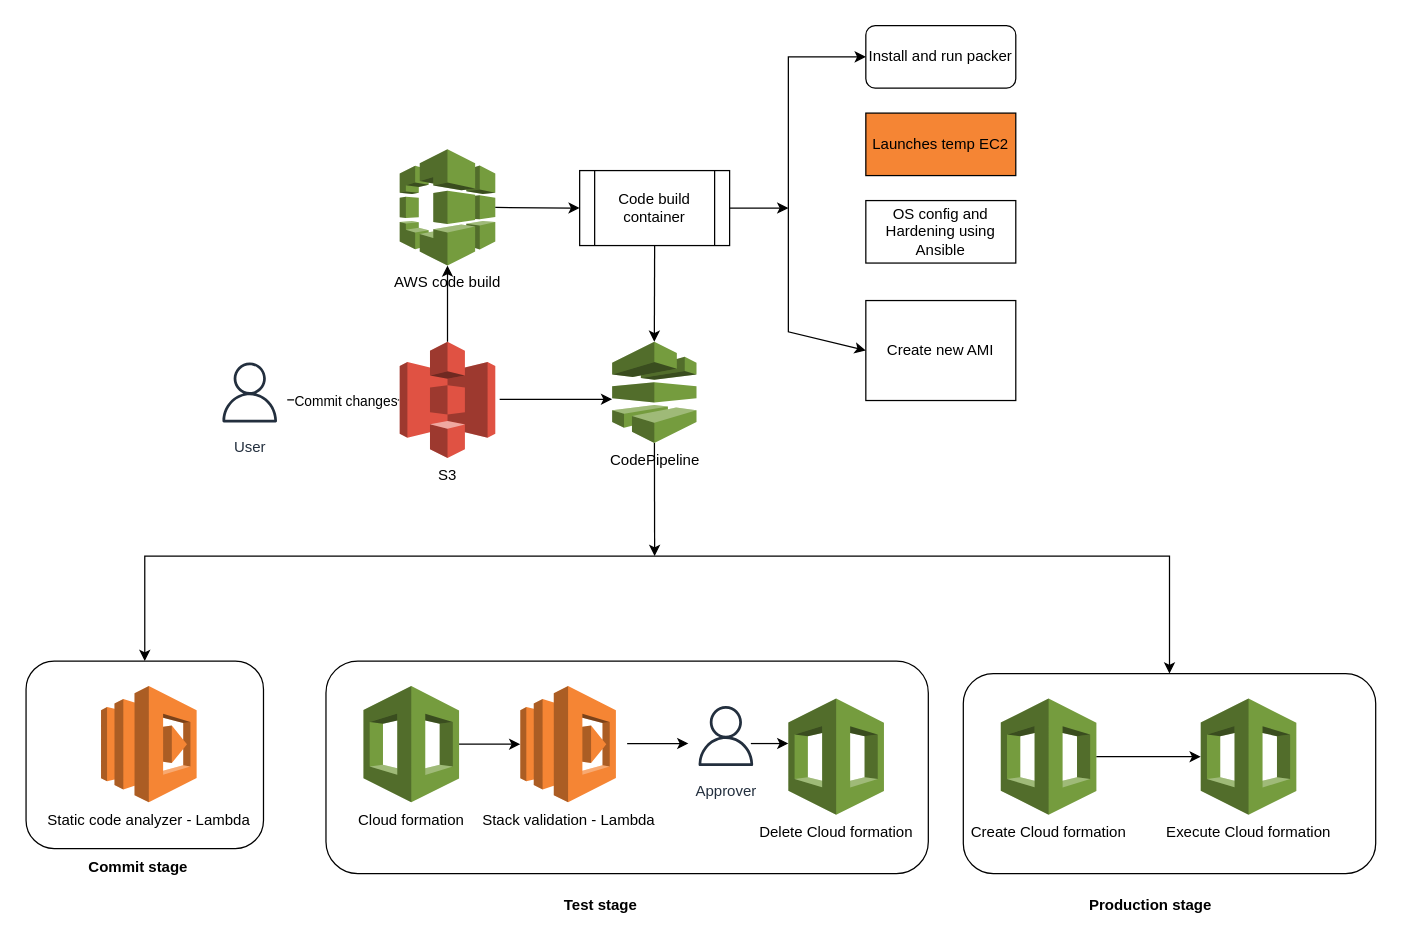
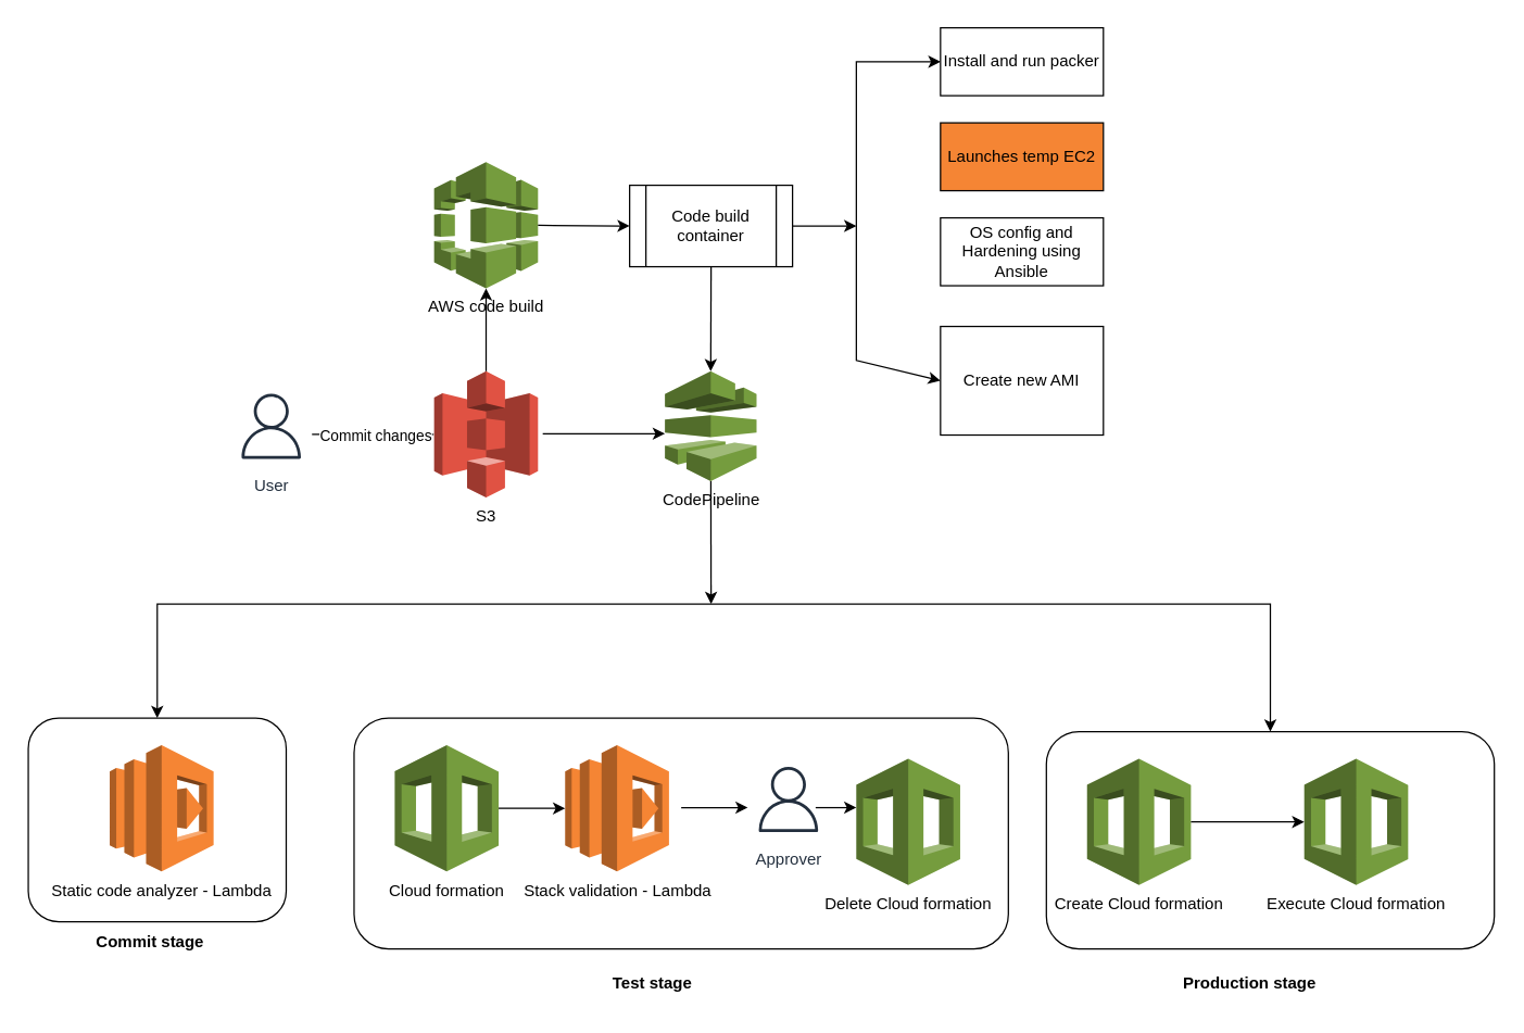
  <mxCell id="0" />
  <mxCell id="1" parent="0" />
  <mxCell id="2" value="" style="rounded=1;whiteSpace=wrap;html=1;" vertex="1" parent="1"><mxGeometry x="770" y="538.5" width="330" height="160" as="geometry" /></mxCell>
  <mxCell id="3" value="" style="rounded=1;whiteSpace=wrap;html=1;" vertex="1" parent="1"><mxGeometry x="260" y="528.5" width="482" height="170" as="geometry" /></mxCell>
  <mxCell id="4" value="" style="rounded=1;whiteSpace=wrap;html=1;" vertex="1" parent="1"><mxGeometry x="20" y="528.5" width="190" height="150" as="geometry" /></mxCell>
  <mxCell id="5" value="CodePipeline" style="outlineConnect=0;dashed=0;verticalLabelPosition=bottom;verticalAlign=top;align=center;html=1;shape=mxgraph.aws3.codepipeline;fillColor=#759C3E;gradientColor=none;" vertex="1" parent="1"><mxGeometry x="489" y="273" width="67.5" height="81" as="geometry" /></mxCell>
  <mxCell id="6" value="User" style="sketch=0;outlineConnect=0;fontColor=#232F3E;gradientColor=none;strokeColor=#232F3E;fillColor=#ffffff;dashed=0;verticalLabelPosition=bottom;verticalAlign=top;align=center;html=1;fontSize=12;fontStyle=0;aspect=fixed;shape=mxgraph.aws4.resourceIcon;resIcon=mxgraph.aws4.user;" vertex="1" parent="1"><mxGeometry x="169" y="283.5" width="60" height="60" as="geometry" /></mxCell>
  <mxCell id="7" value="S3" style="outlineConnect=0;dashed=0;verticalLabelPosition=bottom;verticalAlign=top;align=center;html=1;shape=mxgraph.aws3.s3;fillColor=#E05243;gradientColor=none;" vertex="1" parent="1"><mxGeometry x="319" y="273" width="76.5" height="93" as="geometry" /></mxCell>
  <mxCell id="8" value="Static code analyzer - Lambda" style="outlineConnect=0;dashed=0;verticalLabelPosition=bottom;verticalAlign=top;align=center;html=1;shape=mxgraph.aws3.lambda;fillColor=#F58534;gradientColor=none;" vertex="1" parent="1"><mxGeometry x="80" y="548.5" width="76.5" height="93" as="geometry" /></mxCell>
  <mxCell id="9" value="Cloud formation" style="outlineConnect=0;dashed=0;verticalLabelPosition=bottom;verticalAlign=top;align=center;html=1;shape=mxgraph.aws3.cloudformation;fillColor=#759C3E;gradientColor=none;" vertex="1" parent="1"><mxGeometry x="290" y="548.5" width="76.5" height="93" as="geometry" /></mxCell>
  <mxCell id="10" value="Stack validation - Lambda" style="outlineConnect=0;dashed=0;verticalLabelPosition=bottom;verticalAlign=top;align=center;html=1;shape=mxgraph.aws3.lambda;fillColor=#F58534;gradientColor=none;" vertex="1" parent="1"><mxGeometry x="415.5" y="548.5" width="76.5" height="93" as="geometry" /></mxCell>
  <mxCell id="11" value="Approver" style="sketch=0;outlineConnect=0;fontColor=#232F3E;gradientColor=none;strokeColor=#232F3E;fillColor=#ffffff;dashed=0;verticalLabelPosition=bottom;verticalAlign=top;align=center;html=1;fontSize=12;fontStyle=0;aspect=fixed;shape=mxgraph.aws4.resourceIcon;resIcon=mxgraph.aws4.user;" vertex="1" parent="1"><mxGeometry x="550" y="558.5" width="60" height="60" as="geometry" /></mxCell>
  <mxCell id="12" value="Delete Cloud formation" style="outlineConnect=0;dashed=0;verticalLabelPosition=bottom;verticalAlign=top;align=center;html=1;shape=mxgraph.aws3.cloudformation;fillColor=#759C3E;gradientColor=none;" vertex="1" parent="1"><mxGeometry x="630" y="558.5" width="76.5" height="93" as="geometry" /></mxCell>
  <mxCell id="13" value="Create Cloud formation" style="outlineConnect=0;dashed=0;verticalLabelPosition=bottom;verticalAlign=top;align=center;html=1;shape=mxgraph.aws3.cloudformation;fillColor=#759C3E;gradientColor=none;" vertex="1" parent="1"><mxGeometry x="800" y="558.5" width="76.5" height="93" as="geometry" /></mxCell>
  <mxCell id="14" value="Execute Cloud formation" style="outlineConnect=0;dashed=0;verticalLabelPosition=bottom;verticalAlign=top;align=center;html=1;shape=mxgraph.aws3.cloudformation;fillColor=#759C3E;gradientColor=none;" vertex="1" parent="1"><mxGeometry x="960" y="558.5" width="76.5" height="93" as="geometry" /></mxCell>
  <mxCell id="15" value="" style="endArrow=classic;html=1;rounded=0;entryX=0;entryY=0.5;entryDx=0;entryDy=0;entryPerimeter=0;" edge="1" parent="1" target="7"><mxGeometry width="50" height="50" relative="1" as="geometry"><mxPoint x="229" y="319.5" as="sourcePoint" /><mxPoint x="309" y="343.5" as="targetPoint" /></mxGeometry></mxCell>
  <mxCell id="16" value="Commit changes" style="edgeLabel;html=1;align=center;verticalAlign=middle;resizable=0;points=[];" vertex="1" connectable="0" parent="15"><mxGeometry x="0.022" y="-1" relative="1" as="geometry"><mxPoint as="offset" /></mxGeometry></mxCell>
  <mxCell id="17" value="" style="endArrow=classic;html=1;rounded=0;entryX=0;entryY=0.5;entryDx=0;entryDy=0;entryPerimeter=0;" edge="1" parent="1"><mxGeometry width="50" height="50" relative="1" as="geometry"><mxPoint x="399" y="319" as="sourcePoint" /><mxPoint x="489" y="319" as="targetPoint" /></mxGeometry></mxCell>
  <mxCell id="18" value="" style="endArrow=classic;html=1;rounded=0;exitX=1;exitY=0.5;exitDx=0;exitDy=0;exitPerimeter=0;entryX=0;entryY=0.5;entryDx=0;entryDy=0;entryPerimeter=0;" edge="1" parent="1" source="9" target="10"><mxGeometry width="50" height="50" relative="1" as="geometry"><mxPoint x="450" y="668.5" as="sourcePoint" /><mxPoint x="500" y="618.5" as="targetPoint" /></mxGeometry></mxCell>
  <mxCell id="19" value="" style="endArrow=classic;html=1;rounded=0;exitX=1;exitY=0.5;exitDx=0;exitDy=0;exitPerimeter=0;entryX=0;entryY=0.5;entryDx=0;entryDy=0;entryPerimeter=0;" edge="1" parent="1"><mxGeometry width="50" height="50" relative="1" as="geometry"><mxPoint x="501" y="594.5" as="sourcePoint" /><mxPoint x="550" y="594.5" as="targetPoint" /></mxGeometry></mxCell>
  <mxCell id="20" value="" style="endArrow=classic;html=1;rounded=0;exitX=1;exitY=0.5;exitDx=0;exitDy=0;exitPerimeter=0;" edge="1" parent="1"><mxGeometry width="50" height="50" relative="1" as="geometry"><mxPoint x="600" y="594.5" as="sourcePoint" /><mxPoint x="630" y="594.5" as="targetPoint" /></mxGeometry></mxCell>
  <mxCell id="21" value="" style="endArrow=classic;html=1;rounded=0;exitX=1;exitY=0.5;exitDx=0;exitDy=0;exitPerimeter=0;entryX=0;entryY=0.5;entryDx=0;entryDy=0;entryPerimeter=0;" edge="1" parent="1" source="13" target="14"><mxGeometry width="50" height="50" relative="1" as="geometry"><mxPoint x="890" y="608.5" as="sourcePoint" /><mxPoint x="940" y="558.5" as="targetPoint" /></mxGeometry></mxCell>
  <mxCell id="22" value="Commit stage" style="text;html=1;strokeColor=none;fillColor=none;align=center;verticalAlign=middle;whiteSpace=wrap;rounded=0;fontStyle=1" vertex="1" parent="1"><mxGeometry x="50" y="678.5" width="120" height="30" as="geometry" /></mxCell>
  <mxCell id="23" value="Test stage" style="text;html=1;strokeColor=none;fillColor=none;align=center;verticalAlign=middle;whiteSpace=wrap;rounded=0;fontStyle=1" vertex="1" parent="1"><mxGeometry x="420" y="708.5" width="120" height="30" as="geometry" /></mxCell>
  <mxCell id="24" value="Production stage" style="text;html=1;strokeColor=none;fillColor=none;align=center;verticalAlign=middle;whiteSpace=wrap;rounded=0;fontStyle=1" vertex="1" parent="1"><mxGeometry x="860" y="708.5" width="120" height="30" as="geometry" /></mxCell>
  <mxCell id="25" value="" style="endArrow=classic;startArrow=classic;html=1;rounded=0;exitX=0.5;exitY=0;exitDx=0;exitDy=0;entryX=0.5;entryY=0;entryDx=0;entryDy=0;" edge="1" parent="1" source="4" target="2"><mxGeometry width="50" height="50" relative="1" as="geometry"><mxPoint x="180" y="484.5" as="sourcePoint" /><mxPoint x="230" y="434.5" as="targetPoint" /><Array as="points"><mxPoint x="115" y="444.5" /><mxPoint x="935" y="444.5" /></Array></mxGeometry></mxCell>
  <mxCell id="26" value="" style="endArrow=classic;html=1;rounded=0;" edge="1" parent="1" source="5"><mxGeometry width="50" height="50" relative="1" as="geometry"><mxPoint x="490" y="604.5" as="sourcePoint" /><mxPoint x="523" y="444.5" as="targetPoint" /></mxGeometry></mxCell>
  <mxCell id="27" value="AWS code build" style="outlineConnect=0;dashed=0;verticalLabelPosition=bottom;verticalAlign=top;align=center;html=1;shape=mxgraph.aws3.codebuild;fillColor=#759C3E;gradientColor=none;" vertex="1" parent="1"><mxGeometry x="319" y="119" width="76.5" height="93" as="geometry" /></mxCell>
  <mxCell id="28" value="Code build container" style="shape=process;whiteSpace=wrap;html=1;backgroundOutline=1;" vertex="1" parent="1"><mxGeometry x="463" y="136" width="120" height="60" as="geometry" /></mxCell>
- <mxCell id="29" value="Install and run packer" style="whiteSpace=wrap;html=1;rounded=1;" vertex="1" parent="1"><mxGeometry x="692" y="20" width="120" height="50" as="geometry" /></mxCell>
+ <mxCell id="29" value="Install and run packer" style="rounded=0;whiteSpace=wrap;html=1;" vertex="1" parent="1"><mxGeometry x="692" y="20" width="120" height="50" as="geometry" /></mxCell>
  <mxCell id="30" value="Launches temp EC2" style="rounded=0;whiteSpace=wrap;html=1;fillColor=#f58534;" vertex="1" parent="1"><mxGeometry x="692" y="90" width="120" height="50" as="geometry" /></mxCell>
  <mxCell id="31" value="OS config and Hardening using Ansible" style="rounded=0;whiteSpace=wrap;html=1;" vertex="1" parent="1"><mxGeometry x="692" y="160" width="120" height="50" as="geometry" /></mxCell>
  <mxCell id="32" value="Create new AMI" style="rounded=0;whiteSpace=wrap;html=1;" vertex="1" parent="1"><mxGeometry x="692" y="240" width="120" height="80" as="geometry" /></mxCell>
  <mxCell id="33" value="" style="endArrow=classic;html=1;rounded=0;exitX=0.5;exitY=0;exitDx=0;exitDy=0;exitPerimeter=0;entryX=0.5;entryY=1;entryDx=0;entryDy=0;entryPerimeter=0;" edge="1" parent="1" source="7" target="27"><mxGeometry width="50" height="50" relative="1" as="geometry"><mxPoint x="430" y="419" as="sourcePoint" /><mxPoint x="480" y="369" as="targetPoint" /></mxGeometry></mxCell>
  <mxCell id="34" value="" style="endArrow=classic;html=1;rounded=0;exitX=1;exitY=0.5;exitDx=0;exitDy=0;exitPerimeter=0;entryX=0;entryY=0.5;entryDx=0;entryDy=0;" edge="1" parent="1" source="27" target="28"><mxGeometry width="50" height="50" relative="1" as="geometry"><mxPoint x="430" y="419" as="sourcePoint" /><mxPoint x="480" y="369" as="targetPoint" /></mxGeometry></mxCell>
  <mxCell id="35" value="" style="endArrow=classic;startArrow=classic;html=1;rounded=0;entryX=0;entryY=0.5;entryDx=0;entryDy=0;exitX=0;exitY=0.5;exitDx=0;exitDy=0;" edge="1" parent="1" source="32" target="29"><mxGeometry width="50" height="50" relative="1" as="geometry"><mxPoint x="600" y="229" as="sourcePoint" /><mxPoint x="650" y="179" as="targetPoint" /><Array as="points"><mxPoint x="630" y="265" /><mxPoint x="630" y="45" /></Array></mxGeometry></mxCell>
  <mxCell id="36" value="" style="endArrow=classic;html=1;rounded=0;exitX=1;exitY=0.5;exitDx=0;exitDy=0;" edge="1" parent="1" source="28"><mxGeometry width="50" height="50" relative="1" as="geometry"><mxPoint x="570" y="119" as="sourcePoint" /><mxPoint x="630" y="166" as="targetPoint" /></mxGeometry></mxCell>
  <mxCell id="37" value="" style="endArrow=classic;html=1;rounded=0;exitX=0.5;exitY=1;exitDx=0;exitDy=0;entryX=0.5;entryY=0;entryDx=0;entryDy=0;entryPerimeter=0;" edge="1" parent="1" source="28" target="5"><mxGeometry width="50" height="50" relative="1" as="geometry"><mxPoint x="520" y="259" as="sourcePoint" /><mxPoint x="570" y="209" as="targetPoint" /></mxGeometry></mxCell>
